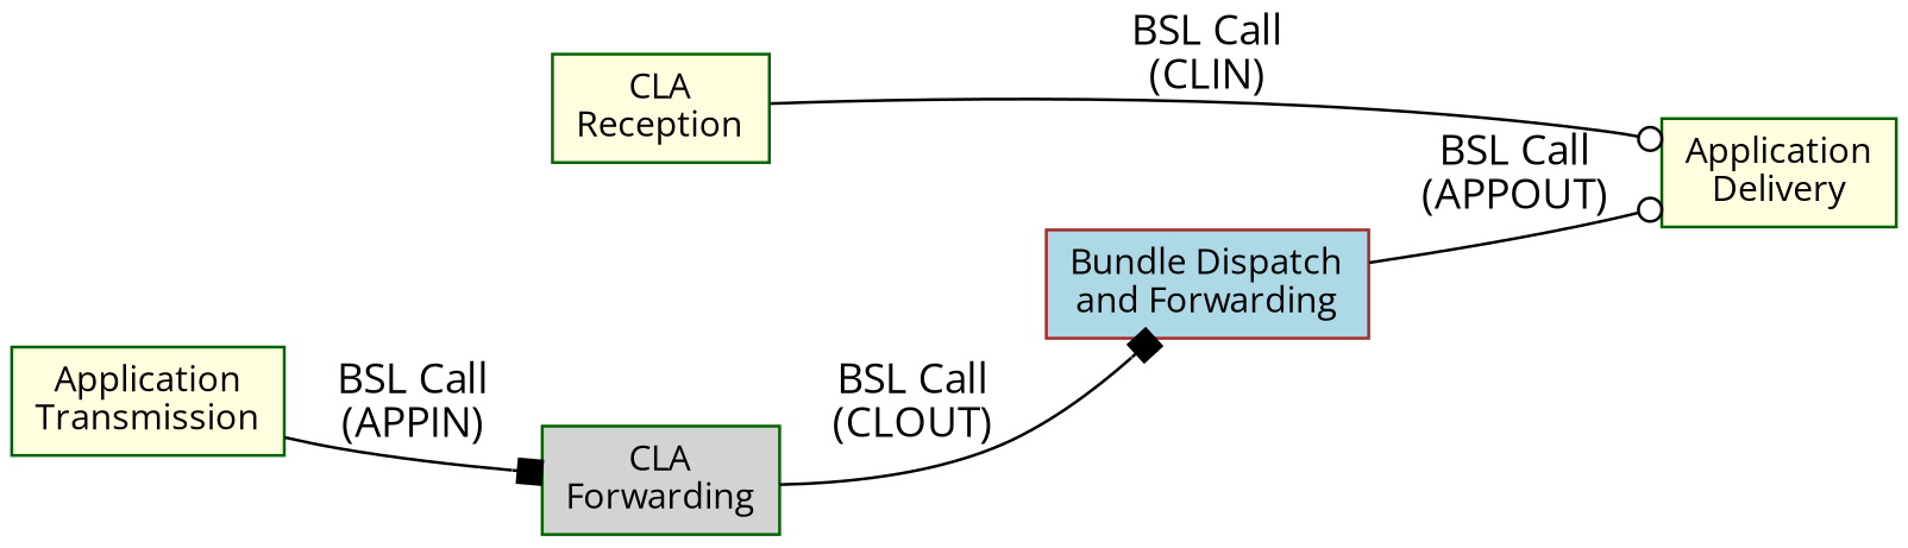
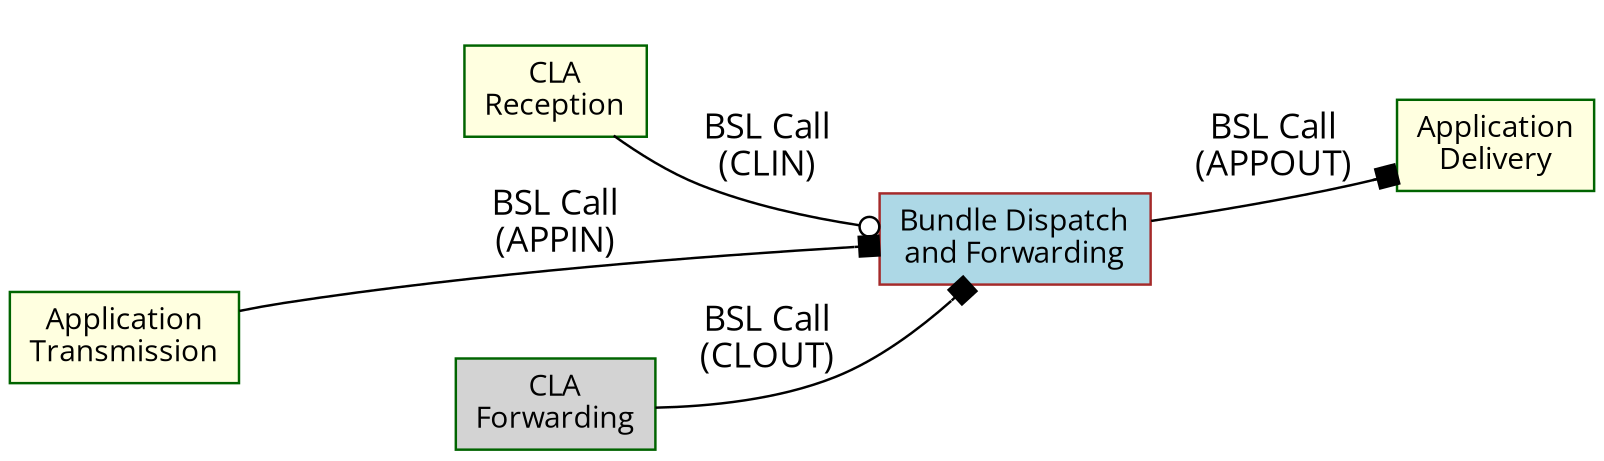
  digraph {
    fontname="Open Sans"
    rankdir=LR
    node [color=darkgreen fillcolor=lightyellow fontname="Open Sans" fontsize=12 shape=record style=filled]
    edge [arrowhead=odot fontname="Open Sans" style=solid]
    n1 [color=brown fillcolor=lightblue label="Bundle Dispatch\nand Forwarding"]
    n2 [label="Application\nDelivery"]
    n3 [fillcolor=lightgrey label="CLA\nForwarding"]
    n4 [label="Application\nTransmission"]
    n5 [label="CLA\nReception"]
-   n1 -> n2 [label="BSL Call\n(APPOUT)"]
+   n1 -> n2 [arrowhead=box label="BSL Call\n(APPOUT)"]
    n3 -> n1 [arrowhead=box label="BSL Call\n(CLOUT)"]
-   n4 -> n3 [arrowhead=box label="BSL Call\n(APPIN)"]
-   n5 -> n2 [label="BSL Call\n(CLIN)"]
+   n4 -> n1 [arrowhead=box label="BSL Call\n(APPIN)"]
+   n5 -> n1 [label="BSL Call\n(CLIN)"]
  }
